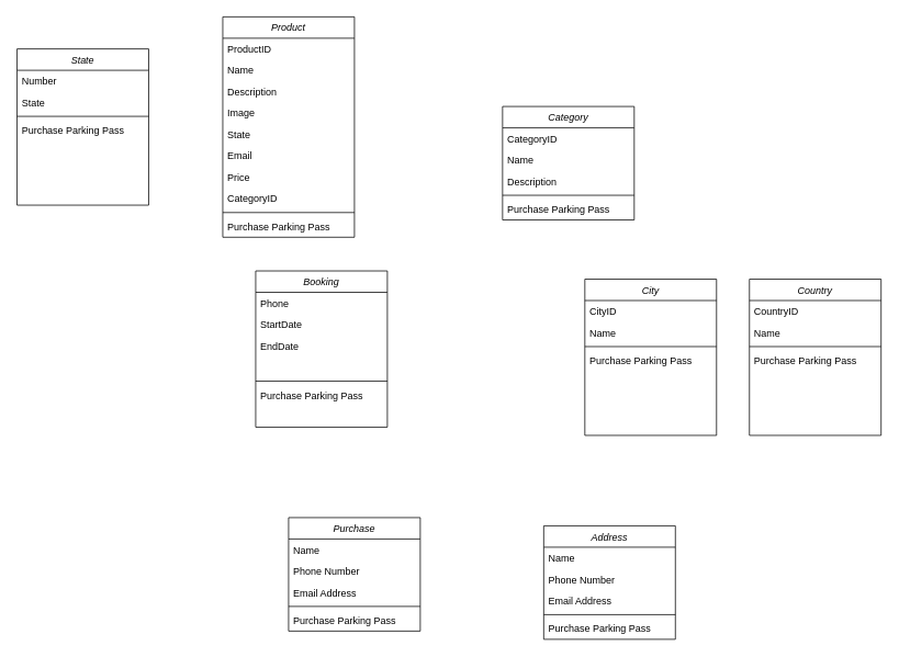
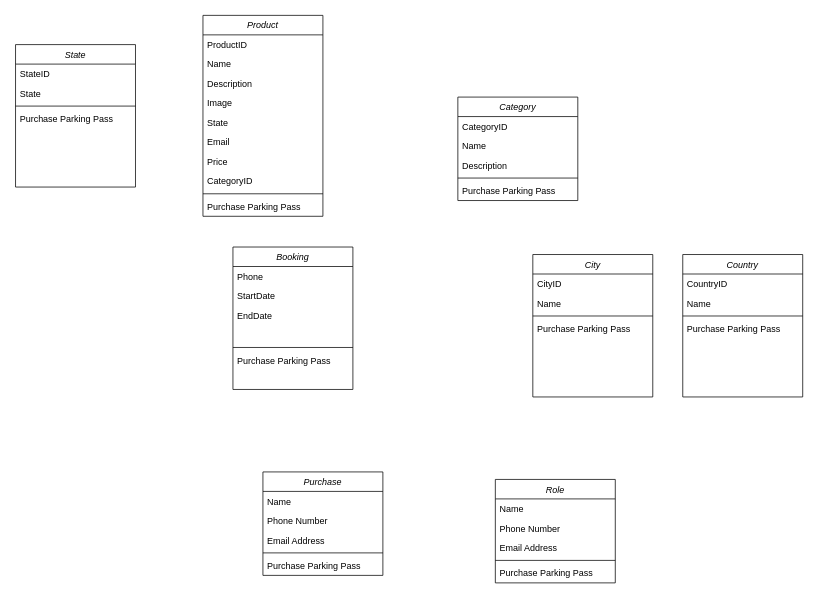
  <mxCell id="0" />
  <mxCell id="1" parent="0" />
  <mxCell id="2" value="Product" style="swimlane;fontStyle=2;align=center;verticalAlign=top;childLayout=stackLayout;horizontal=1;startSize=26;horizontalStack=0;resizeParent=1;resizeLast=0;collapsible=1;marginBottom=0;rounded=0;shadow=0;strokeWidth=1;" parent="1" vertex="1"><mxGeometry x="270" y="20" width="160" height="268" as="geometry"><mxRectangle x="230" y="140" width="160" height="26" as="alternateBounds" /></mxGeometry></mxCell>
  <mxCell id="3" value="ProductID" style="text;align=left;verticalAlign=top;spacingLeft=4;spacingRight=4;overflow=hidden;rotatable=0;points=[[0,0.5],[1,0.5]];portConstraint=eastwest;" vertex="1" parent="2"><mxGeometry y="26" width="160" height="26" as="geometry" /></mxCell>
  <mxCell id="4" value="Name" style="text;align=left;verticalAlign=top;spacingLeft=4;spacingRight=4;overflow=hidden;rotatable=0;points=[[0,0.5],[1,0.5]];portConstraint=eastwest;" parent="2" vertex="1"><mxGeometry y="52" width="160" height="26" as="geometry" /></mxCell>
  <mxCell id="5" value="Description" style="text;align=left;verticalAlign=top;spacingLeft=4;spacingRight=4;overflow=hidden;rotatable=0;points=[[0,0.5],[1,0.5]];portConstraint=eastwest;rounded=0;shadow=0;html=0;" parent="2" vertex="1"><mxGeometry y="78" width="160" height="26" as="geometry" /></mxCell>
  <mxCell id="6" value="Image" style="text;align=left;verticalAlign=top;spacingLeft=4;spacingRight=4;overflow=hidden;rotatable=0;points=[[0,0.5],[1,0.5]];portConstraint=eastwest;rounded=0;shadow=0;html=0;" parent="2" vertex="1"><mxGeometry y="104" width="160" height="26" as="geometry" /></mxCell>
  <mxCell id="7" value="State" style="text;align=left;verticalAlign=top;spacingLeft=4;spacingRight=4;overflow=hidden;rotatable=0;points=[[0,0.5],[1,0.5]];portConstraint=eastwest;rounded=0;shadow=0;html=0;" vertex="1" parent="2"><mxGeometry y="130" width="160" height="26" as="geometry" /></mxCell>
  <mxCell id="8" value="Email" style="text;align=left;verticalAlign=top;spacingLeft=4;spacingRight=4;overflow=hidden;rotatable=0;points=[[0,0.5],[1,0.5]];portConstraint=eastwest;rounded=0;shadow=0;html=0;" vertex="1" parent="2"><mxGeometry y="156" width="160" height="26" as="geometry" /></mxCell>
  <mxCell id="9" value="Price" style="text;align=left;verticalAlign=top;spacingLeft=4;spacingRight=4;overflow=hidden;rotatable=0;points=[[0,0.5],[1,0.5]];portConstraint=eastwest;rounded=0;shadow=0;html=0;" vertex="1" parent="2"><mxGeometry y="182" width="160" height="26" as="geometry" /></mxCell>
  <mxCell id="10" value="CategoryID" style="text;align=left;verticalAlign=top;spacingLeft=4;spacingRight=4;overflow=hidden;rotatable=0;points=[[0,0.5],[1,0.5]];portConstraint=eastwest;rounded=0;shadow=0;html=0;" vertex="1" parent="2"><mxGeometry y="208" width="160" height="26" as="geometry" /></mxCell>
  <mxCell id="11" value="" style="line;html=1;strokeWidth=1;align=left;verticalAlign=middle;spacingTop=-1;spacingLeft=3;spacingRight=3;rotatable=0;labelPosition=right;points=[];portConstraint=eastwest;" parent="2" vertex="1"><mxGeometry y="234" width="160" height="8" as="geometry" /></mxCell>
  <mxCell id="12" value="Purchase Parking Pass" style="text;align=left;verticalAlign=top;spacingLeft=4;spacingRight=4;overflow=hidden;rotatable=0;points=[[0,0.5],[1,0.5]];portConstraint=eastwest;" parent="2" vertex="1"><mxGeometry y="242" width="160" height="26" as="geometry" /></mxCell>
  <mxCell id="13" value="Category" style="swimlane;fontStyle=2;align=center;verticalAlign=top;childLayout=stackLayout;horizontal=1;startSize=26;horizontalStack=0;resizeParent=1;resizeLast=0;collapsible=1;marginBottom=0;rounded=0;shadow=0;strokeWidth=1;" vertex="1" parent="1"><mxGeometry x="610" y="129" width="160" height="138" as="geometry"><mxRectangle x="230" y="140" width="160" height="26" as="alternateBounds" /></mxGeometry></mxCell>
  <mxCell id="14" value="CategoryID" style="text;align=left;verticalAlign=top;spacingLeft=4;spacingRight=4;overflow=hidden;rotatable=0;points=[[0,0.5],[1,0.5]];portConstraint=eastwest;" vertex="1" parent="13"><mxGeometry y="26" width="160" height="26" as="geometry" /></mxCell>
  <mxCell id="15" value="Name" style="text;align=left;verticalAlign=top;spacingLeft=4;spacingRight=4;overflow=hidden;rotatable=0;points=[[0,0.5],[1,0.5]];portConstraint=eastwest;rounded=0;shadow=0;html=0;" vertex="1" parent="13"><mxGeometry y="52" width="160" height="26" as="geometry" /></mxCell>
  <mxCell id="16" value="Description" style="text;align=left;verticalAlign=top;spacingLeft=4;spacingRight=4;overflow=hidden;rotatable=0;points=[[0,0.5],[1,0.5]];portConstraint=eastwest;rounded=0;shadow=0;html=0;" vertex="1" parent="13"><mxGeometry y="78" width="160" height="26" as="geometry" /></mxCell>
  <mxCell id="17" value="" style="line;html=1;strokeWidth=1;align=left;verticalAlign=middle;spacingTop=-1;spacingLeft=3;spacingRight=3;rotatable=0;labelPosition=right;points=[];portConstraint=eastwest;" vertex="1" parent="13"><mxGeometry y="104" width="160" height="8" as="geometry" /></mxCell>
  <mxCell id="18" value="Purchase Parking Pass" style="text;align=left;verticalAlign=top;spacingLeft=4;spacingRight=4;overflow=hidden;rotatable=0;points=[[0,0.5],[1,0.5]];portConstraint=eastwest;" vertex="1" parent="13"><mxGeometry y="112" width="160" height="26" as="geometry" /></mxCell>
  <mxCell id="19" value="Purchase" style="swimlane;fontStyle=2;align=center;verticalAlign=top;childLayout=stackLayout;horizontal=1;startSize=26;horizontalStack=0;resizeParent=1;resizeLast=0;collapsible=1;marginBottom=0;rounded=0;shadow=0;strokeWidth=1;" vertex="1" parent="1"><mxGeometry x="350" y="629" width="160" height="138" as="geometry"><mxRectangle x="230" y="140" width="160" height="26" as="alternateBounds" /></mxGeometry></mxCell>
  <mxCell id="20" value="Name" style="text;align=left;verticalAlign=top;spacingLeft=4;spacingRight=4;overflow=hidden;rotatable=0;points=[[0,0.5],[1,0.5]];portConstraint=eastwest;" vertex="1" parent="19"><mxGeometry y="26" width="160" height="26" as="geometry" /></mxCell>
  <mxCell id="21" value="Phone Number" style="text;align=left;verticalAlign=top;spacingLeft=4;spacingRight=4;overflow=hidden;rotatable=0;points=[[0,0.5],[1,0.5]];portConstraint=eastwest;rounded=0;shadow=0;html=0;" vertex="1" parent="19"><mxGeometry y="52" width="160" height="26" as="geometry" /></mxCell>
  <mxCell id="22" value="Email Address" style="text;align=left;verticalAlign=top;spacingLeft=4;spacingRight=4;overflow=hidden;rotatable=0;points=[[0,0.5],[1,0.5]];portConstraint=eastwest;rounded=0;shadow=0;html=0;" vertex="1" parent="19"><mxGeometry y="78" width="160" height="26" as="geometry" /></mxCell>
  <mxCell id="23" value="" style="line;html=1;strokeWidth=1;align=left;verticalAlign=middle;spacingTop=-1;spacingLeft=3;spacingRight=3;rotatable=0;labelPosition=right;points=[];portConstraint=eastwest;" vertex="1" parent="19"><mxGeometry y="104" width="160" height="8" as="geometry" /></mxCell>
  <mxCell id="24" value="Purchase Parking Pass" style="text;align=left;verticalAlign=top;spacingLeft=4;spacingRight=4;overflow=hidden;rotatable=0;points=[[0,0.5],[1,0.5]];portConstraint=eastwest;" vertex="1" parent="19"><mxGeometry y="112" width="160" height="26" as="geometry" /></mxCell>
- <mxCell id="25" value="Address" style="swimlane;fontStyle=2;align=center;verticalAlign=top;childLayout=stackLayout;horizontal=1;startSize=26;horizontalStack=0;resizeParent=1;resizeLast=0;collapsible=1;marginBottom=0;rounded=0;shadow=0;strokeWidth=1;" vertex="1" parent="1"><mxGeometry x="660" y="639" width="160" height="138" as="geometry"><mxRectangle x="230" y="140" width="160" height="26" as="alternateBounds" /></mxGeometry></mxCell>
+ <mxCell id="25" value="Role" style="swimlane;fontStyle=2;align=center;verticalAlign=top;childLayout=stackLayout;horizontal=1;startSize=26;horizontalStack=0;resizeParent=1;resizeLast=0;collapsible=1;marginBottom=0;rounded=0;shadow=0;strokeWidth=1;" vertex="1" parent="1"><mxGeometry x="660" y="639" width="160" height="138" as="geometry"><mxRectangle x="230" y="140" width="160" height="26" as="alternateBounds" /></mxGeometry></mxCell>
  <mxCell id="26" value="Name" style="text;align=left;verticalAlign=top;spacingLeft=4;spacingRight=4;overflow=hidden;rotatable=0;points=[[0,0.5],[1,0.5]];portConstraint=eastwest;" vertex="1" parent="25"><mxGeometry y="26" width="160" height="26" as="geometry" /></mxCell>
  <mxCell id="27" value="Phone Number" style="text;align=left;verticalAlign=top;spacingLeft=4;spacingRight=4;overflow=hidden;rotatable=0;points=[[0,0.5],[1,0.5]];portConstraint=eastwest;rounded=0;shadow=0;html=0;" vertex="1" parent="25"><mxGeometry y="52" width="160" height="26" as="geometry" /></mxCell>
  <mxCell id="28" value="Email Address" style="text;align=left;verticalAlign=top;spacingLeft=4;spacingRight=4;overflow=hidden;rotatable=0;points=[[0,0.5],[1,0.5]];portConstraint=eastwest;rounded=0;shadow=0;html=0;" vertex="1" parent="25"><mxGeometry y="78" width="160" height="26" as="geometry" /></mxCell>
  <mxCell id="29" value="" style="line;html=1;strokeWidth=1;align=left;verticalAlign=middle;spacingTop=-1;spacingLeft=3;spacingRight=3;rotatable=0;labelPosition=right;points=[];portConstraint=eastwest;" vertex="1" parent="25"><mxGeometry y="104" width="160" height="8" as="geometry" /></mxCell>
  <mxCell id="30" value="Purchase Parking Pass" style="text;align=left;verticalAlign=top;spacingLeft=4;spacingRight=4;overflow=hidden;rotatable=0;points=[[0,0.5],[1,0.5]];portConstraint=eastwest;" vertex="1" parent="25"><mxGeometry y="112" width="160" height="26" as="geometry" /></mxCell>
  <mxCell id="31" value="Booking" style="swimlane;fontStyle=2;align=center;verticalAlign=top;childLayout=stackLayout;horizontal=1;startSize=26;horizontalStack=0;resizeParent=1;resizeLast=0;collapsible=1;marginBottom=0;rounded=0;shadow=0;strokeWidth=1;" vertex="1" parent="1"><mxGeometry x="310" y="329" width="160" height="190" as="geometry"><mxRectangle x="230" y="140" width="160" height="26" as="alternateBounds" /></mxGeometry></mxCell>
  <mxCell id="32" value="Phone" style="text;align=left;verticalAlign=top;spacingLeft=4;spacingRight=4;overflow=hidden;rotatable=0;points=[[0,0.5],[1,0.5]];portConstraint=eastwest;" vertex="1" parent="31"><mxGeometry y="26" width="160" height="26" as="geometry" /></mxCell>
  <mxCell id="33" value="StartDate" style="text;align=left;verticalAlign=top;spacingLeft=4;spacingRight=4;overflow=hidden;rotatable=0;points=[[0,0.5],[1,0.5]];portConstraint=eastwest;rounded=0;shadow=0;html=0;" vertex="1" parent="31"><mxGeometry y="52" width="160" height="26" as="geometry" /></mxCell>
  <mxCell id="34" value="EndDate" style="text;align=left;verticalAlign=top;spacingLeft=4;spacingRight=4;overflow=hidden;rotatable=0;points=[[0,0.5],[1,0.5]];portConstraint=eastwest;rounded=0;shadow=0;html=0;" vertex="1" parent="31"><mxGeometry y="78" width="160" height="26" as="geometry" /></mxCell>
  <mxCell id="35" style="text;align=left;verticalAlign=top;spacingLeft=4;spacingRight=4;overflow=hidden;rotatable=0;points=[[0,0.5],[1,0.5]];portConstraint=eastwest;rounded=0;shadow=0;html=0;" vertex="1" parent="31"><mxGeometry y="104" width="160" height="26" as="geometry" /></mxCell>
  <mxCell id="36" value="" style="line;html=1;strokeWidth=1;align=left;verticalAlign=middle;spacingTop=-1;spacingLeft=3;spacingRight=3;rotatable=0;labelPosition=right;points=[];portConstraint=eastwest;" vertex="1" parent="31"><mxGeometry y="130" width="160" height="8" as="geometry" /></mxCell>
  <mxCell id="37" value="Purchase Parking Pass" style="text;align=left;verticalAlign=top;spacingLeft=4;spacingRight=4;overflow=hidden;rotatable=0;points=[[0,0.5],[1,0.5]];portConstraint=eastwest;" vertex="1" parent="31"><mxGeometry y="138" width="160" height="26" as="geometry" /></mxCell>
  <mxCell id="38" value="State" style="swimlane;fontStyle=2;align=center;verticalAlign=top;childLayout=stackLayout;horizontal=1;startSize=26;horizontalStack=0;resizeParent=1;resizeLast=0;collapsible=1;marginBottom=0;rounded=0;shadow=0;strokeWidth=1;" vertex="1" parent="1"><mxGeometry x="20" y="59" width="160" height="190" as="geometry"><mxRectangle x="230" y="140" width="160" height="26" as="alternateBounds" /></mxGeometry></mxCell>
- <mxCell id="39" value="Number" style="text;align=left;verticalAlign=top;spacingLeft=4;spacingRight=4;overflow=hidden;rotatable=0;points=[[0,0.5],[1,0.5]];portConstraint=eastwest;" vertex="1" parent="38"><mxGeometry y="26" width="160" height="26" as="geometry" /></mxCell>
+ <mxCell id="39" value="StateID" style="text;align=left;verticalAlign=top;spacingLeft=4;spacingRight=4;overflow=hidden;rotatable=0;points=[[0,0.5],[1,0.5]];portConstraint=eastwest;" vertex="1" parent="38"><mxGeometry y="26" width="160" height="26" as="geometry" /></mxCell>
  <mxCell id="40" value="State" style="text;align=left;verticalAlign=top;spacingLeft=4;spacingRight=4;overflow=hidden;rotatable=0;points=[[0,0.5],[1,0.5]];portConstraint=eastwest;" vertex="1" parent="38"><mxGeometry y="52" width="160" height="26" as="geometry" /></mxCell>
  <mxCell id="41" value="" style="line;html=1;strokeWidth=1;align=left;verticalAlign=middle;spacingTop=-1;spacingLeft=3;spacingRight=3;rotatable=0;labelPosition=right;points=[];portConstraint=eastwest;" vertex="1" parent="38"><mxGeometry y="78" width="160" height="8" as="geometry" /></mxCell>
  <mxCell id="42" value="Purchase Parking Pass" style="text;align=left;verticalAlign=top;spacingLeft=4;spacingRight=4;overflow=hidden;rotatable=0;points=[[0,0.5],[1,0.5]];portConstraint=eastwest;" vertex="1" parent="38"><mxGeometry y="86" width="160" height="26" as="geometry" /></mxCell>
  <mxCell id="43" value="City" style="swimlane;fontStyle=2;align=center;verticalAlign=top;childLayout=stackLayout;horizontal=1;startSize=26;horizontalStack=0;resizeParent=1;resizeLast=0;collapsible=1;marginBottom=0;rounded=0;shadow=0;strokeWidth=1;" vertex="1" parent="1"><mxGeometry x="710" y="339" width="160" height="190" as="geometry"><mxRectangle x="230" y="140" width="160" height="26" as="alternateBounds" /></mxGeometry></mxCell>
  <mxCell id="44" value="CityID" style="text;align=left;verticalAlign=top;spacingLeft=4;spacingRight=4;overflow=hidden;rotatable=0;points=[[0,0.5],[1,0.5]];portConstraint=eastwest;" vertex="1" parent="43"><mxGeometry y="26" width="160" height="26" as="geometry" /></mxCell>
  <mxCell id="45" value="Name" style="text;align=left;verticalAlign=top;spacingLeft=4;spacingRight=4;overflow=hidden;rotatable=0;points=[[0,0.5],[1,0.5]];portConstraint=eastwest;rounded=0;shadow=0;html=0;" vertex="1" parent="43"><mxGeometry y="52" width="160" height="26" as="geometry" /></mxCell>
  <mxCell id="46" value="" style="line;html=1;strokeWidth=1;align=left;verticalAlign=middle;spacingTop=-1;spacingLeft=3;spacingRight=3;rotatable=0;labelPosition=right;points=[];portConstraint=eastwest;" vertex="1" parent="43"><mxGeometry y="78" width="160" height="8" as="geometry" /></mxCell>
  <mxCell id="47" value="Purchase Parking Pass" style="text;align=left;verticalAlign=top;spacingLeft=4;spacingRight=4;overflow=hidden;rotatable=0;points=[[0,0.5],[1,0.5]];portConstraint=eastwest;" vertex="1" parent="43"><mxGeometry y="86" width="160" height="26" as="geometry" /></mxCell>
  <mxCell id="48" value="Country" style="swimlane;fontStyle=2;align=center;verticalAlign=top;childLayout=stackLayout;horizontal=1;startSize=26;horizontalStack=0;resizeParent=1;resizeLast=0;collapsible=1;marginBottom=0;rounded=0;shadow=0;strokeWidth=1;" vertex="1" parent="1"><mxGeometry x="910" y="339" width="160" height="190" as="geometry"><mxRectangle x="230" y="140" width="160" height="26" as="alternateBounds" /></mxGeometry></mxCell>
  <mxCell id="49" value="CountryID" style="text;align=left;verticalAlign=top;spacingLeft=4;spacingRight=4;overflow=hidden;rotatable=0;points=[[0,0.5],[1,0.5]];portConstraint=eastwest;" vertex="1" parent="48"><mxGeometry y="26" width="160" height="26" as="geometry" /></mxCell>
  <mxCell id="50" value="Name" style="text;align=left;verticalAlign=top;spacingLeft=4;spacingRight=4;overflow=hidden;rotatable=0;points=[[0,0.5],[1,0.5]];portConstraint=eastwest;rounded=0;shadow=0;html=0;" vertex="1" parent="48"><mxGeometry y="52" width="160" height="26" as="geometry" /></mxCell>
  <mxCell id="51" value="" style="line;html=1;strokeWidth=1;align=left;verticalAlign=middle;spacingTop=-1;spacingLeft=3;spacingRight=3;rotatable=0;labelPosition=right;points=[];portConstraint=eastwest;" vertex="1" parent="48"><mxGeometry y="78" width="160" height="8" as="geometry" /></mxCell>
  <mxCell id="52" value="Purchase Parking Pass" style="text;align=left;verticalAlign=top;spacingLeft=4;spacingRight=4;overflow=hidden;rotatable=0;points=[[0,0.5],[1,0.5]];portConstraint=eastwest;" vertex="1" parent="48"><mxGeometry y="86" width="160" height="26" as="geometry" /></mxCell>
